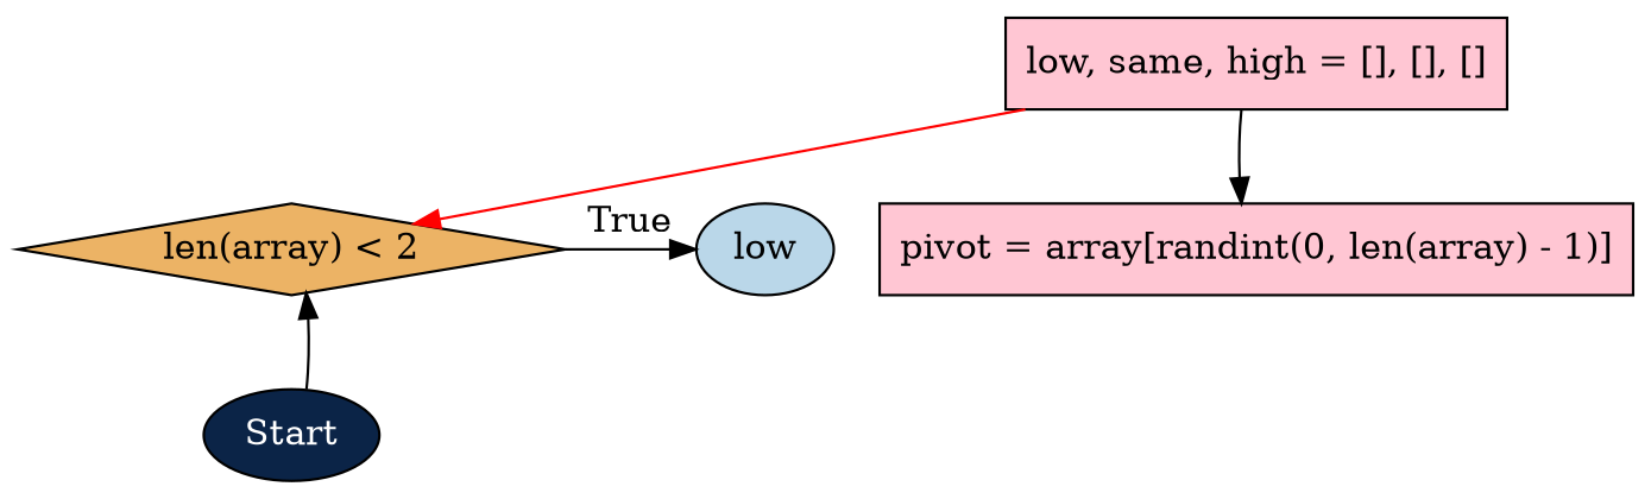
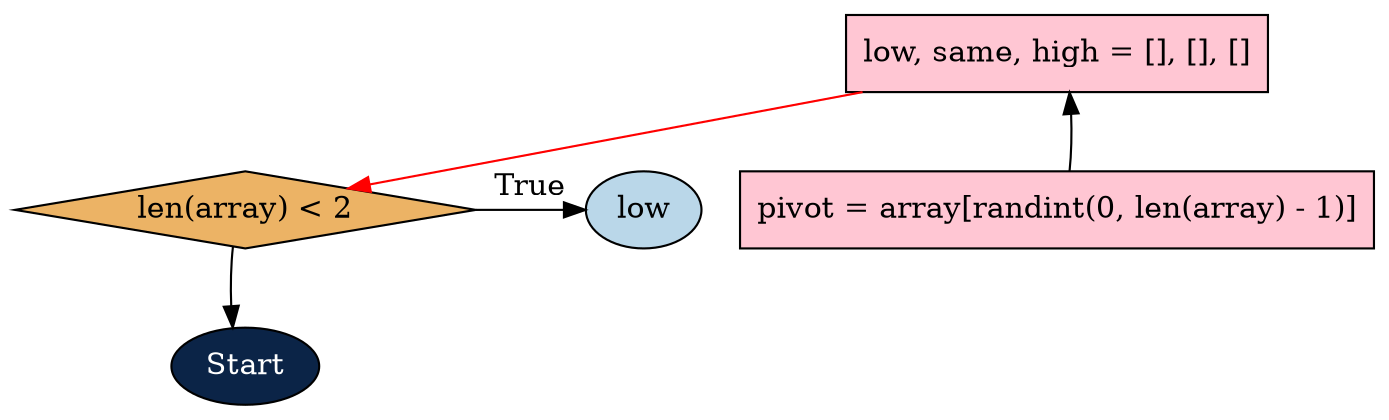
  digraph {
    bgcolor=white
    node [fillcolor="#FFC6D3" fontcolor=black shape=ellipse style=filled type=STATEMENT]
    n1 [fillcolor="#ECB365" label="len(array) < 2" shape=diamond type=CONDITIONS]
    n2 [fillcolor="#BAD7E9" label=low type=RETURN]
    n3 [fillcolor="#0B2447" fontcolor=white label=Start type=START]
    n4 [label="low, same, high = [], [], []" shape=rect]
    n5 [label="pivot = array[randint(0, len(array) - 1)]" shape=rect]
    subgraph sub_1 {
      rank=same
      n1
      n2
    }
    n1 -> n2 [label=True source="@return_2 : ACNode(_info={'conditions': ['len(array) < 2'], 'type': 'IF'}, _type='CONDITIONS', _indent=4) ===> ACNode(_info={'name': 'array'}, _type='RETURN', _indent=8)"]
-   n3 -> n1 [source="@if_to_prev_node : {} ===> ACNode(_info={'conditions': ['len(array) < 2'], 'type': 'IF'}, _type='CONDITIONS', _indent=4)"]
+   n1 -> n3 [source="@if_to_prev_node : {} ===> ACNode(_info={'conditions': ['len(array) < 2'], 'type': 'IF'}, _type='CONDITIONS', _indent=4)"]
    n4 -> n1 [color=red source="@if_to_next_sibling : ACNode(_info={'conditions': ['len(array) < 2'], 'type': 'IF'}, _type='CONDITIONS', _indent=4) ===> ACNode(_info={'type': 'ASSIGN', 'value': 'low, same, high = [], [], []'}, _type='STATEMENT', _indent=4)"]
-   n4 -> n5 [source="@prev_to_current_same_indent : ACNode(_info={'type': 'ASSIGN', 'value': 'low, same, high = [], [], []'}, _type='STATEMENT', _indent=4) ===> ACNode(_info={'type': 'ASSIGN', 'value': 'pivot = array[randint(0, len(array) - 1)]'}, _type='STATEMENT', _indent=4)"]
+   n5 -> n4 [source="@prev_to_current_same_indent : ACNode(_info={'type': 'ASSIGN', 'value': 'low, same, high = [], [], []'}, _type='STATEMENT', _indent=4) ===> ACNode(_info={'type': 'ASSIGN', 'value': 'pivot = array[randint(0, len(array) - 1)]'}, _type='STATEMENT', _indent=4)"]
  }
